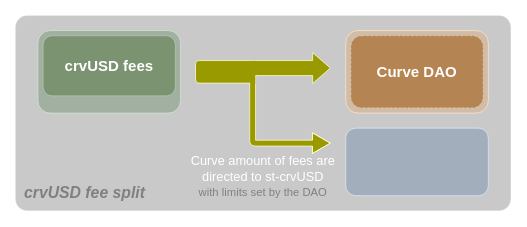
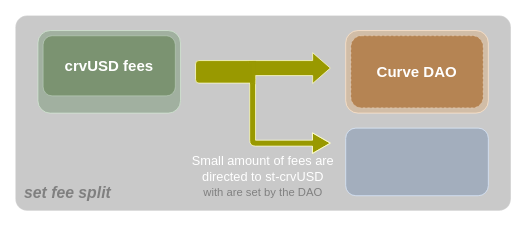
  <mxCell id="0" />
  <mxCell id="1" parent="0" />
  <mxCell id="2" value="" style="rounded=1;whiteSpace=wrap;html=1;arcSize=6;opacity=30;fillColor=#4D4D4D;movable=1;resizable=1;rotatable=1;deletable=1;editable=1;locked=0;connectable=1;strokeColor=#FFFFFF;" parent="1" vertex="1"><mxGeometry x="20" y="20" width="660" height="260" as="geometry" /></mxCell>
  <mxCell id="3" value="" style="rounded=1;whiteSpace=wrap;html=1;fontSize=12;fillColor=#A1B0A0;strokeColor=#D5E8D4;strokeWidth=1;fontStyle=1;" parent="1" vertex="1"><mxGeometry x="50" y="40" width="190" height="110" as="geometry" /></mxCell>
  <mxCell id="4" value="" style="rounded=1;whiteSpace=wrap;html=1;fontSize=12;fillColor=#D1BDA7;strokeColor=#FFE6CC;strokeWidth=1;fontStyle=1;" parent="1" vertex="1"><mxGeometry x="460" y="40" width="190" height="110" as="geometry" /></mxCell>
  <mxCell id="5" value="" style="rounded=1;whiteSpace=wrap;html=1;fontSize=23;fillColor=#A3AEBD;strokeColor=#DAE8FC;fontStyle=0;align=center;" parent="1" vertex="1"><mxGeometry x="460" y="170" width="190" height="90" as="geometry" /></mxCell>
  <mxCell id="6" value="" style="group" parent="1" vertex="1" connectable="0"><mxGeometry x="260" y="80" width="190" height="200" as="geometry" /></mxCell>
  <mxCell id="7" value="" style="shape=flexArrow;endArrow=classic;html=1;rounded=1;width=7.832;endSize=7.605;fillColor=#999900;strokeColor=#FFFFCC;endWidth=18.644;fontSize=12;shadow=0;dashed=0;" parent="6" edge="1"><mxGeometry width="50" height="50" relative="1" as="geometry"><mxPoint x="76" y="20" as="sourcePoint" /><mxPoint x="180" y="110" as="targetPoint" /><Array as="points"><mxPoint x="76" y="110" /></Array></mxGeometry></mxCell>
  <mxCell id="8" value="" style="group" parent="6" vertex="1" connectable="0"><mxGeometry width="180" height="31" as="geometry" /></mxCell>
  <mxCell id="9" value="" style="rounded=1;whiteSpace=wrap;html=1;fillColor=#999900;strokeColor=#FFFFCC;shadow=0;dashed=0;" parent="8" vertex="1"><mxGeometry width="80" height="30" as="geometry" /></mxCell>
  <mxCell id="10" value="" style="shape=flexArrow;endArrow=classic;html=1;rounded=1;width=20;endSize=7.511;fillColor=#999900;strokeColor=#FFFFCC;fontSize=12;shadow=0;dashed=0;" parent="8" edge="1"><mxGeometry width="50" height="50" relative="1" as="geometry"><mxPoint x="70" y="10" as="sourcePoint" /><mxPoint x="180" y="10" as="targetPoint" /></mxGeometry></mxCell>
  <mxCell id="11" value="" style="rounded=0;whiteSpace=wrap;html=1;fillColor=#999900;strokeColor=#999900;" parent="8" vertex="1"><mxGeometry x="70" y="1" width="10" height="18" as="geometry" /></mxCell>
  <mxCell id="12" value="" style="rounded=0;whiteSpace=wrap;html=1;fillColor=#999900;strokeColor=#999900;" parent="8" vertex="1"><mxGeometry x="73" y="7" width="6" height="24" as="geometry" /></mxCell>
  <mxCell id="13" value="" style="rounded=0;whiteSpace=wrap;html=1;fillColor=#999900;strokeColor=#999900;" parent="8" vertex="1"><mxGeometry x="68" y="4" width="6" height="24" as="geometry" /></mxCell>
- <mxCell id="14" value="&lt;span style=&quot;font-size: 17px;&quot;&gt;Curve amount of fees are directed to st-crvUSD&lt;br&gt;&lt;/span&gt;" style="text;html=1;strokeColor=none;fillColor=none;align=center;verticalAlign=middle;whiteSpace=wrap;rounded=0;fontColor=#FFFFFF;" parent="6" vertex="1"><mxGeometry x="-10" y="130" width="200" height="30" as="geometry" /></mxCell>
+ <mxCell id="14" value="&lt;span style=&quot;font-size: 17px;&quot;&gt;Small amount of fees are directed to st-crvUSD&lt;br&gt;&lt;/span&gt;" style="text;html=1;strokeColor=none;fillColor=none;align=center;verticalAlign=middle;whiteSpace=wrap;rounded=0;fontColor=#FFFFFF;" parent="6" vertex="1"><mxGeometry x="-10" y="130" width="200" height="30" as="geometry" /></mxCell>
  <mxCell id="15" value="&lt;font size=&quot;1&quot; style=&quot;&quot;&gt;&lt;b style=&quot;font-size: 20px;&quot;&gt;crvUSD fees&lt;/b&gt;&lt;/font&gt;" style="rounded=1;whiteSpace=wrap;html=1;fillColor=#577844;strokeColor=#D5E8D4;opacity=50;fontColor=#FFFFFF;" parent="1" vertex="1"><mxGeometry x="57" y="47" width="176" height="80" as="geometry" /></mxCell>
- <mxCell id="16" value="&lt;font style=&quot;font-size: 21px;&quot; color=&quot;#808080&quot;&gt;crvUSD fee split&lt;/font&gt;" style="text;html=1;strokeColor=none;fillColor=none;align=left;verticalAlign=middle;whiteSpace=wrap;rounded=0;fontStyle=3;fontSize=15;fontColor=#999999;" parent="1" vertex="1"><mxGeometry x="30" y="240" width="250" height="30" as="geometry" /></mxCell>
+ <mxCell id="16" value="&lt;font style=&quot;font-size: 21px;&quot; color=&quot;#808080&quot;&gt;set fee split&lt;/font&gt;" style="text;html=1;strokeColor=none;fillColor=none;align=left;verticalAlign=middle;whiteSpace=wrap;rounded=0;fontStyle=3;fontSize=15;fontColor=#999999;" parent="1" vertex="1"><mxGeometry x="30" y="240" width="250" height="30" as="geometry" /></mxCell>
  <mxCell id="17" value="&lt;font size=&quot;1&quot; style=&quot;&quot;&gt;&lt;b style=&quot;font-size: 20px;&quot;&gt;Curve DAO&lt;/b&gt;&lt;/font&gt;" style="rounded=1;whiteSpace=wrap;html=1;fillColor=#994C00;strokeColor=#FFE6CC;opacity=50;fontColor=#FFFFFF;dashed=1;" parent="1" vertex="1"><mxGeometry x="467" y="47" width="176" height="96" as="geometry" /></mxCell>
- <mxCell id="18" value="&lt;font color=&quot;#808080&quot; style=&quot;font-size: 15px;&quot;&gt;with limits set by the DAO&lt;/font&gt;" style="text;html=1;strokeColor=none;fillColor=none;align=center;verticalAlign=middle;whiteSpace=wrap;rounded=0;" parent="1" vertex="1"><mxGeometry x="250" y="240" width="200" height="30" as="geometry" /></mxCell>
+ <mxCell id="18" value="&lt;font color=&quot;#808080&quot; style=&quot;font-size: 15px;&quot;&gt;with are set by the DAO&lt;/font&gt;" style="text;html=1;strokeColor=none;fillColor=none;align=center;verticalAlign=middle;whiteSpace=wrap;rounded=0;" parent="1" vertex="1"><mxGeometry x="250" y="240" width="200" height="30" as="geometry" /></mxCell>
